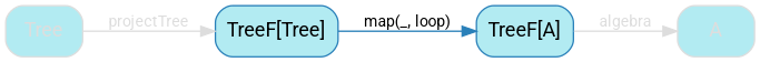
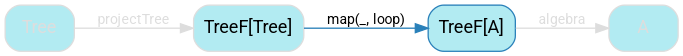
  digraph {
    rankdir=LR
    splines=false
    node [color="#2980B9" fillcolor="#b2ebf2" fontcolor="#000000" fontname="Segoe UI,Roboto,Helvetica,Arial,sans-serif" shape=rectangle style="rounded,filled"]
    edge [color="#dddddd" fontcolor="#dddddd" fontname="Segoe UI,Roboto,Helvetica,Arial,sans-serif" fontsize=11]
-   n1 [label="TreeF[Tree]"]
+   n1 [color="#dddddd" label="TreeF[Tree]"]
    n2 [label="TreeF[A]"]
    A [color="#dddddd" fontcolor="#dddddd"]
    n4 [color="#dddddd" fontcolor="#dddddd" label=Tree]
    n1 -> n2 [color="#2980B9" fontcolor="#000000" label="map(_, loop)"]
    n2 -> A [label=algebra]
    n4 -> n1 [label=projectTree]
  }
